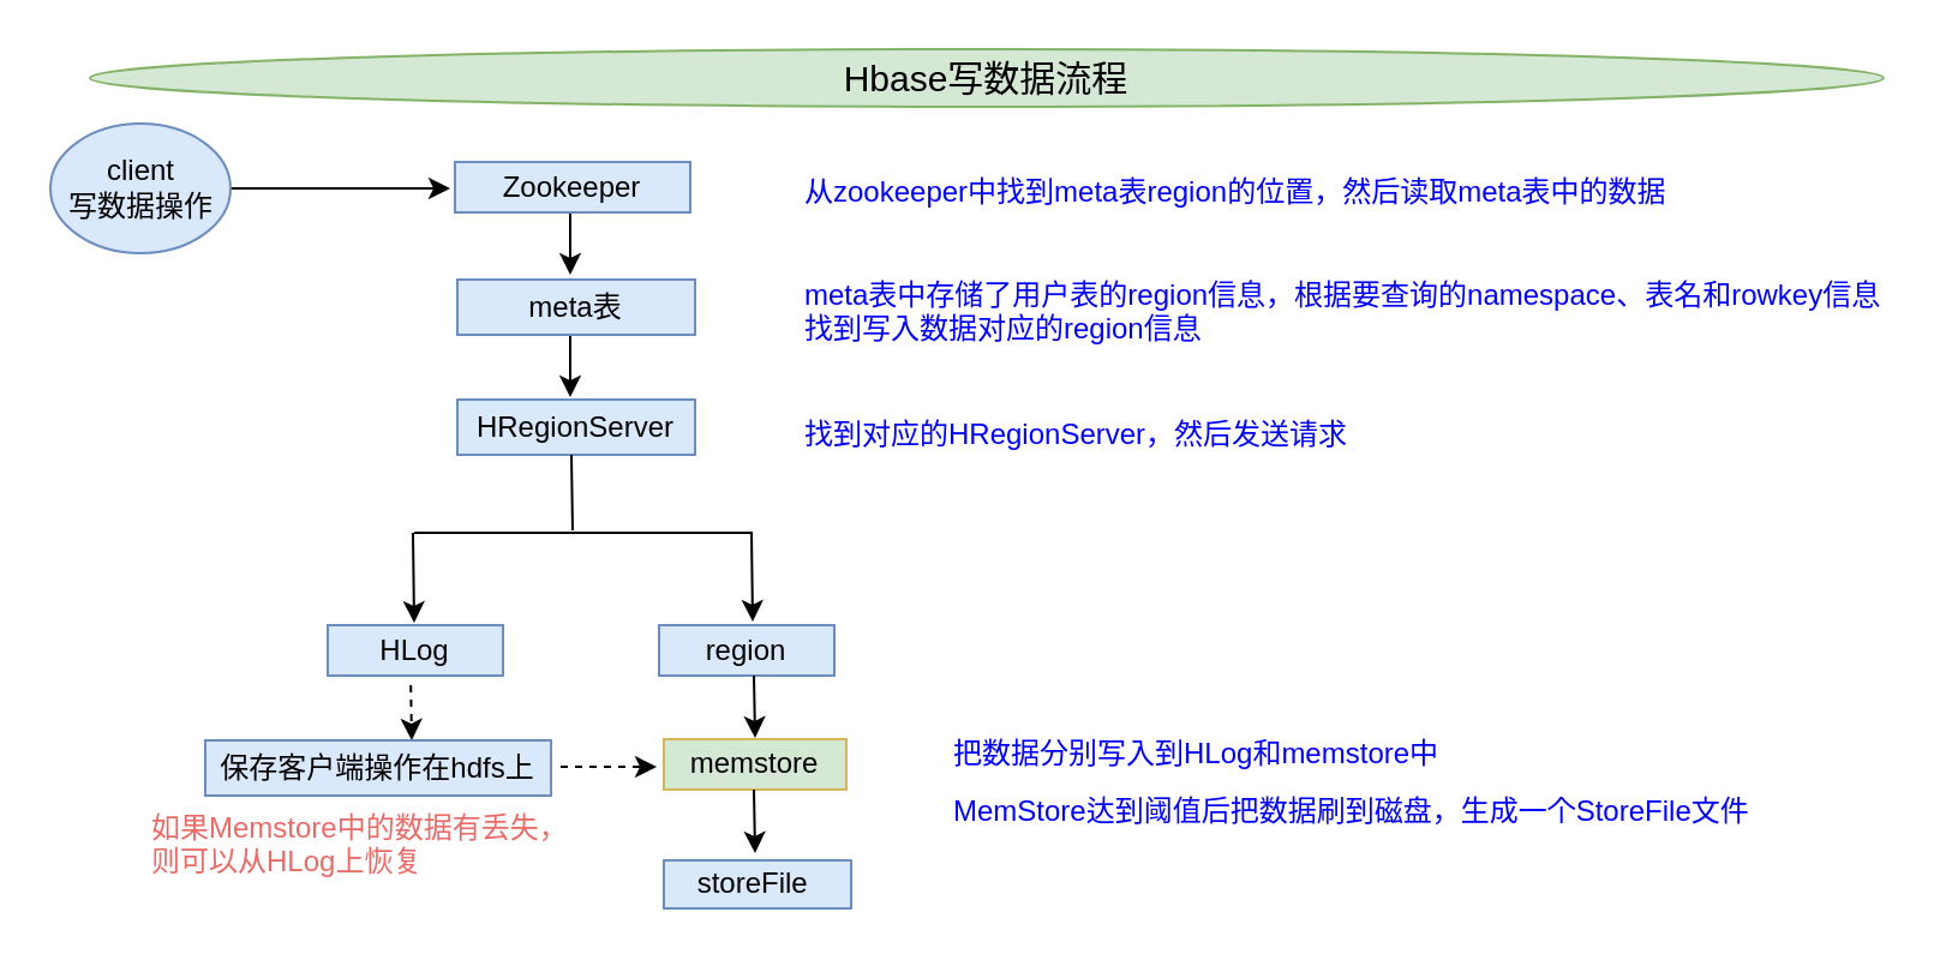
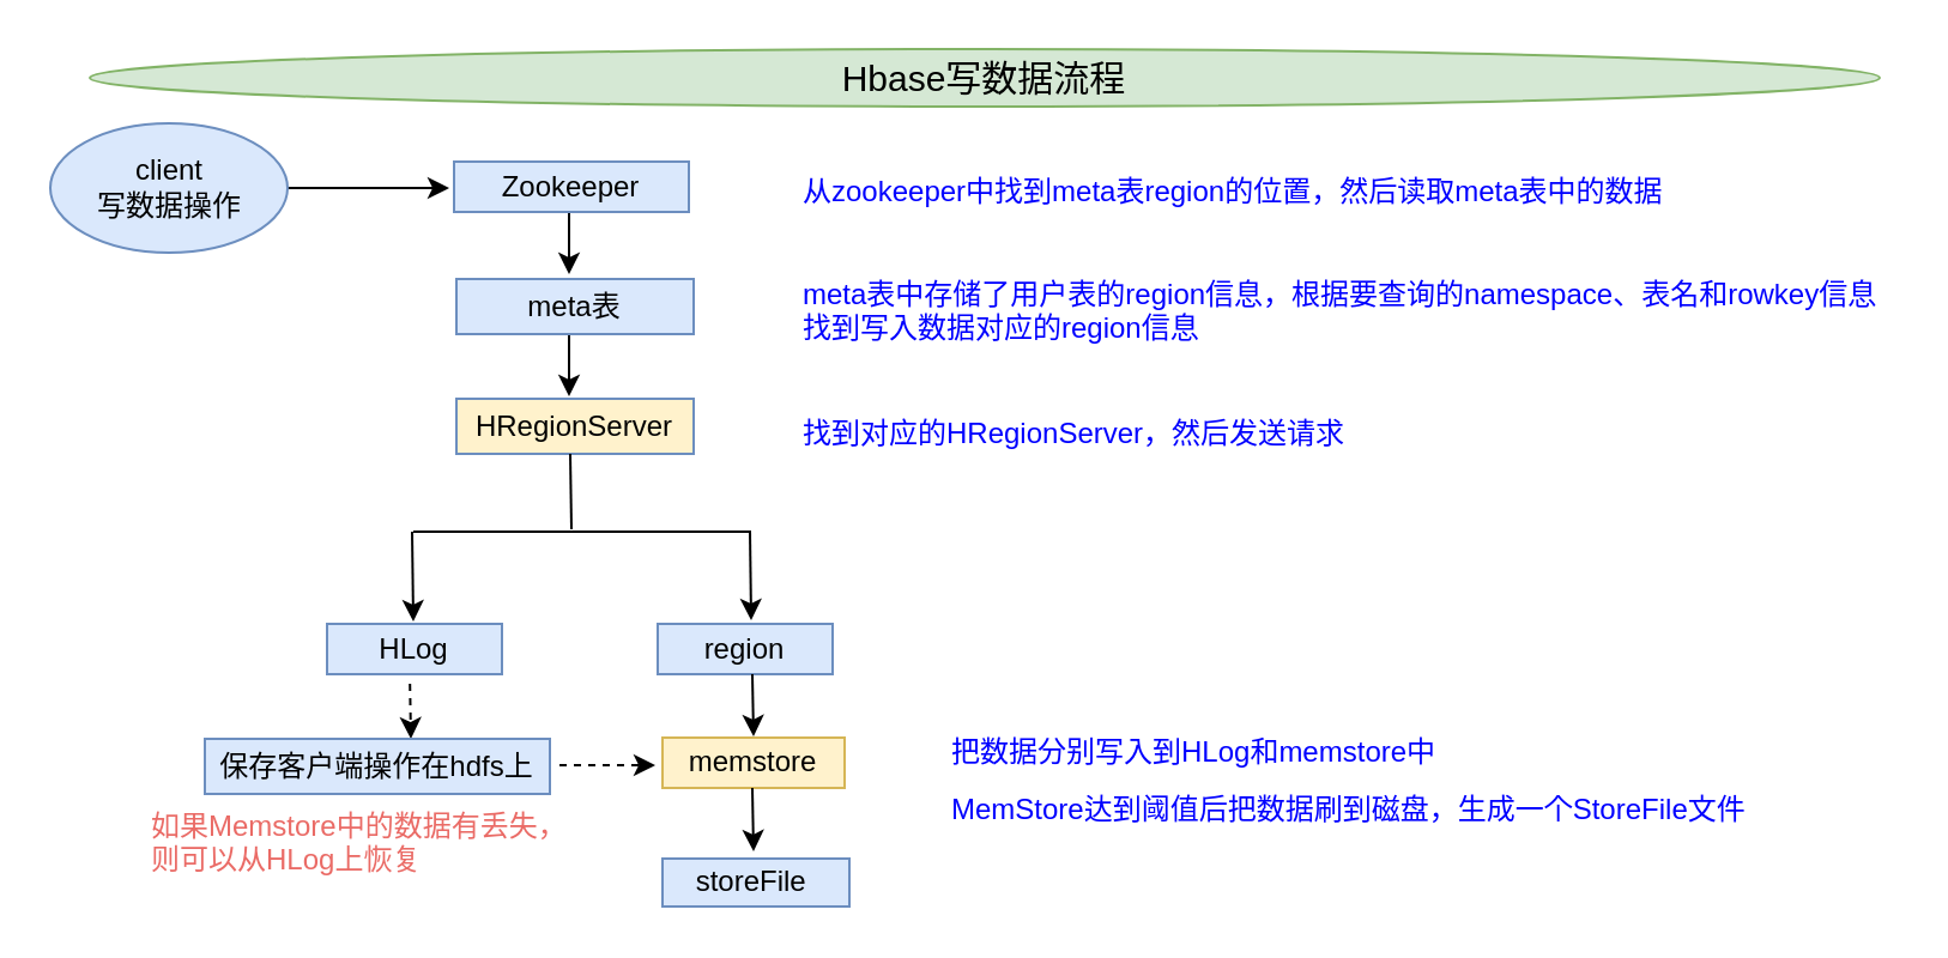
  <mxCell id="0" />
  <mxCell id="1" parent="0" />
  <mxCell id="2" value="&lt;font style=&quot;font-size: 15px&quot;&gt;Hbase写数据流程&lt;/font&gt;" style="ellipse;whiteSpace=wrap;html=1;fillColor=#d5e8d4;strokeColor=#82b366;" vertex="1" parent="1"><mxGeometry x="37" y="20" width="747" height="24" as="geometry" /></mxCell>
  <mxCell id="3" value="" style="edgeStyle=orthogonalEdgeStyle;rounded=0;orthogonalLoop=1;jettySize=auto;html=1;" edge="1" parent="1" source="4"><mxGeometry relative="1" as="geometry"><mxPoint x="187" y="78" as="targetPoint" /></mxGeometry></mxCell>
- <mxCell id="4" value="client&lt;br&gt;写数据操作" style="ellipse;whiteSpace=wrap;html=1;fillColor=#dae8fc;strokeColor=#6c8ebf;" vertex="1" parent="1"><mxGeometry x="20.5" y="51" width="75" height="54" as="geometry" /></mxCell>
+ <mxCell id="4" value="client&lt;br&gt;写数据操作" style="ellipse;whiteSpace=wrap;html=1;fillColor=#dae8fc;strokeColor=#6c8ebf;" vertex="1" parent="1"><mxGeometry x="20.5" y="51" width="99" height="54" as="geometry" /></mxCell>
  <mxCell id="5" value="" style="edgeStyle=orthogonalEdgeStyle;rounded=0;orthogonalLoop=1;jettySize=auto;html=1;" edge="1" parent="1" source="6"><mxGeometry relative="1" as="geometry"><mxPoint x="237" y="114" as="targetPoint" /><Array as="points"><mxPoint x="237" y="114" /><mxPoint x="237" y="114" /></Array></mxGeometry></mxCell>
  <mxCell id="6" value="Zookeeper" style="rounded=0;whiteSpace=wrap;html=1;fillColor=#dae8fc;strokeColor=#6c8ebf;" vertex="1" parent="1"><mxGeometry x="189" y="67" width="98" height="21" as="geometry" /></mxCell>
  <mxCell id="7" value="" style="edgeStyle=orthogonalEdgeStyle;rounded=0;orthogonalLoop=1;jettySize=auto;html=1;" edge="1" parent="1" source="8"><mxGeometry relative="1" as="geometry"><mxPoint x="237" y="165" as="targetPoint" /><Array as="points"><mxPoint x="237" y="165" /><mxPoint x="237" y="165" /></Array></mxGeometry></mxCell>
  <mxCell id="8" value="meta表" style="rounded=0;whiteSpace=wrap;html=1;fillColor=#dae8fc;strokeColor=#6c8ebf;" vertex="1" parent="1"><mxGeometry x="190" y="116" width="99" height="23" as="geometry" /></mxCell>
- <mxCell id="9" value="HRegionServer" style="rounded=0;whiteSpace=wrap;html=1;fillColor=#dae8fc;strokeColor=#6c8ebf;" vertex="1" parent="1"><mxGeometry x="190" y="166" width="99" height="23" as="geometry" /></mxCell>
+ <mxCell id="9" value="HRegionServer" style="rounded=0;whiteSpace=wrap;html=1;fillColor=#fff2cc;strokeColor=#6c8ebf;" vertex="1" parent="1"><mxGeometry x="190" y="166" width="99" height="23" as="geometry" /></mxCell>
  <mxCell id="10" value="&lt;font color=&quot;#0000ff&quot;&gt;从zookeeper中找到meta表region的位置，然后读取meta表中的数据&lt;/font&gt;" style="text;html=1;resizable=0;points=[];autosize=1;align=left;verticalAlign=top;spacingTop=-4;" vertex="1" parent="1"><mxGeometry x="333" y="69.5" width="369" height="14" as="geometry" /></mxCell>
  <mxCell id="11" value="&lt;font color=&quot;#0000ff&quot;&gt;meta表中存储了用户表的region信息，根据要查询的namespace、表名和rowkey信息&lt;br&gt;找到写入数据对应的region信息&lt;/font&gt;" style="text;html=1;resizable=0;points=[];autosize=1;align=left;verticalAlign=top;spacingTop=-4;" vertex="1" parent="1"><mxGeometry x="333" y="113" width="458" height="28" as="geometry" /></mxCell>
  <mxCell id="12" value="&lt;font color=&quot;#0000ff&quot;&gt;找到对应的HRegionServer，然后发送请求&lt;/font&gt;" style="text;html=1;resizable=0;points=[];autosize=1;align=left;verticalAlign=top;spacingTop=-4;" vertex="1" parent="1"><mxGeometry x="333" y="170.5" width="236" height="14" as="geometry" /></mxCell>
  <mxCell id="13" value="" style="endArrow=none;html=1;" edge="1" parent="1"><mxGeometry width="50" height="50" relative="1" as="geometry"><mxPoint x="238" y="220.5" as="sourcePoint" /><mxPoint x="237.5" y="189" as="targetPoint" /></mxGeometry></mxCell>
  <mxCell id="14" value="" style="endArrow=none;html=1;" edge="1" parent="1"><mxGeometry width="50" height="50" relative="1" as="geometry"><mxPoint x="172" y="221.5" as="sourcePoint" /><mxPoint x="313" y="221.5" as="targetPoint" /></mxGeometry></mxCell>
  <mxCell id="15" value="" style="endArrow=classic;html=1;" edge="1" parent="1"><mxGeometry width="50" height="50" relative="1" as="geometry"><mxPoint x="171.5" y="221.5" as="sourcePoint" /><mxPoint x="172" y="259" as="targetPoint" /></mxGeometry></mxCell>
  <mxCell id="16" value="" style="endArrow=classic;html=1;" edge="1" parent="1"><mxGeometry width="50" height="50" relative="1" as="geometry"><mxPoint x="312.5" y="221" as="sourcePoint" /><mxPoint x="313" y="258.5" as="targetPoint" /></mxGeometry></mxCell>
  <mxCell id="17" value="HLog" style="rounded=0;whiteSpace=wrap;html=1;fillColor=#dae8fc;strokeColor=#6c8ebf;" vertex="1" parent="1"><mxGeometry x="136" y="260" width="73" height="21" as="geometry" /></mxCell>
  <mxCell id="18" value="region" style="rounded=0;whiteSpace=wrap;html=1;fillColor=#dae8fc;strokeColor=#6c8ebf;" vertex="1" parent="1"><mxGeometry x="274" y="260" width="73" height="21" as="geometry" /></mxCell>
- <mxCell id="19" value="memstore" style="rounded=0;whiteSpace=wrap;html=1;fillColor=#d5e8d4;strokeColor=#d6b656;" vertex="1" parent="1"><mxGeometry x="276" y="307.5" width="76" height="21" as="geometry" /></mxCell>
+ <mxCell id="19" value="memstore" style="rounded=0;whiteSpace=wrap;html=1;fillColor=#fff2cc;strokeColor=#d6b656;" vertex="1" parent="1"><mxGeometry x="276" y="307.5" width="76" height="21" as="geometry" /></mxCell>
  <mxCell id="20" value="" style="endArrow=classic;html=1;" edge="1" parent="1"><mxGeometry width="50" height="50" relative="1" as="geometry"><mxPoint x="313.5" y="281" as="sourcePoint" /><mxPoint x="314" y="307" as="targetPoint" /></mxGeometry></mxCell>
  <mxCell id="21" value="storeFile&amp;nbsp;" style="rounded=0;whiteSpace=wrap;html=1;fillColor=#dae8fc;strokeColor=#6c8ebf;" vertex="1" parent="1"><mxGeometry x="276" y="358" width="78" height="20" as="geometry" /></mxCell>
  <mxCell id="22" value="" style="endArrow=classic;html=1;" edge="1" parent="1"><mxGeometry width="50" height="50" relative="1" as="geometry"><mxPoint x="313.5" y="328.5" as="sourcePoint" /><mxPoint x="314" y="355" as="targetPoint" /></mxGeometry></mxCell>
  <mxCell id="23" value="&lt;font color=&quot;#0000ff&quot;&gt;把数据分别写入到HLog和memstore中&lt;/font&gt;" style="text;html=1;resizable=0;points=[];autosize=1;align=left;verticalAlign=top;spacingTop=-4;" vertex="1" parent="1"><mxGeometry x="395" y="304" width="212" height="14" as="geometry" /></mxCell>
  <mxCell id="24" value="&lt;font color=&quot;#0000ff&quot;&gt;MemStore达到阈值后把数据刷到磁盘，生成一个StoreFile文件&lt;/font&gt;" style="text;html=1;resizable=0;points=[];autosize=1;align=left;verticalAlign=top;spacingTop=-4;" vertex="1" parent="1"><mxGeometry x="395" y="328" width="341" height="14" as="geometry" /></mxCell>
  <mxCell id="25" value="" style="endArrow=classic;html=1;exitX=0.474;exitY=1.19;exitDx=0;exitDy=0;exitPerimeter=0;dashed=1;" edge="1" parent="1" source="17"><mxGeometry width="50" height="50" relative="1" as="geometry"><mxPoint x="129" y="350" as="sourcePoint" /><mxPoint x="171" y="308" as="targetPoint" /><Array as="points" /></mxGeometry></mxCell>
  <mxCell id="26" value="&lt;font color=&quot;#ea6b66&quot;&gt;如果Memstore中的数据有丢失，&lt;br&gt;则可以从HLog上恢复&lt;/font&gt;" style="text;html=1;resizable=0;points=[];autosize=1;align=left;verticalAlign=top;spacingTop=-4;" vertex="1" parent="1"><mxGeometry x="61" y="335" width="183" height="28" as="geometry" /></mxCell>
  <mxCell id="27" value="保存客户端操作在hdfs上" style="rounded=0;whiteSpace=wrap;html=1;fillColor=#dae8fc;strokeColor=#6c8ebf;" vertex="1" parent="1"><mxGeometry x="85" y="308" width="144" height="23" as="geometry" /></mxCell>
  <mxCell id="28" value="" style="endArrow=classic;html=1;dashed=1;" edge="1" parent="1"><mxGeometry width="50" height="50" relative="1" as="geometry"><mxPoint x="233" y="319" as="sourcePoint" /><mxPoint x="273" y="319" as="targetPoint" /></mxGeometry></mxCell>
